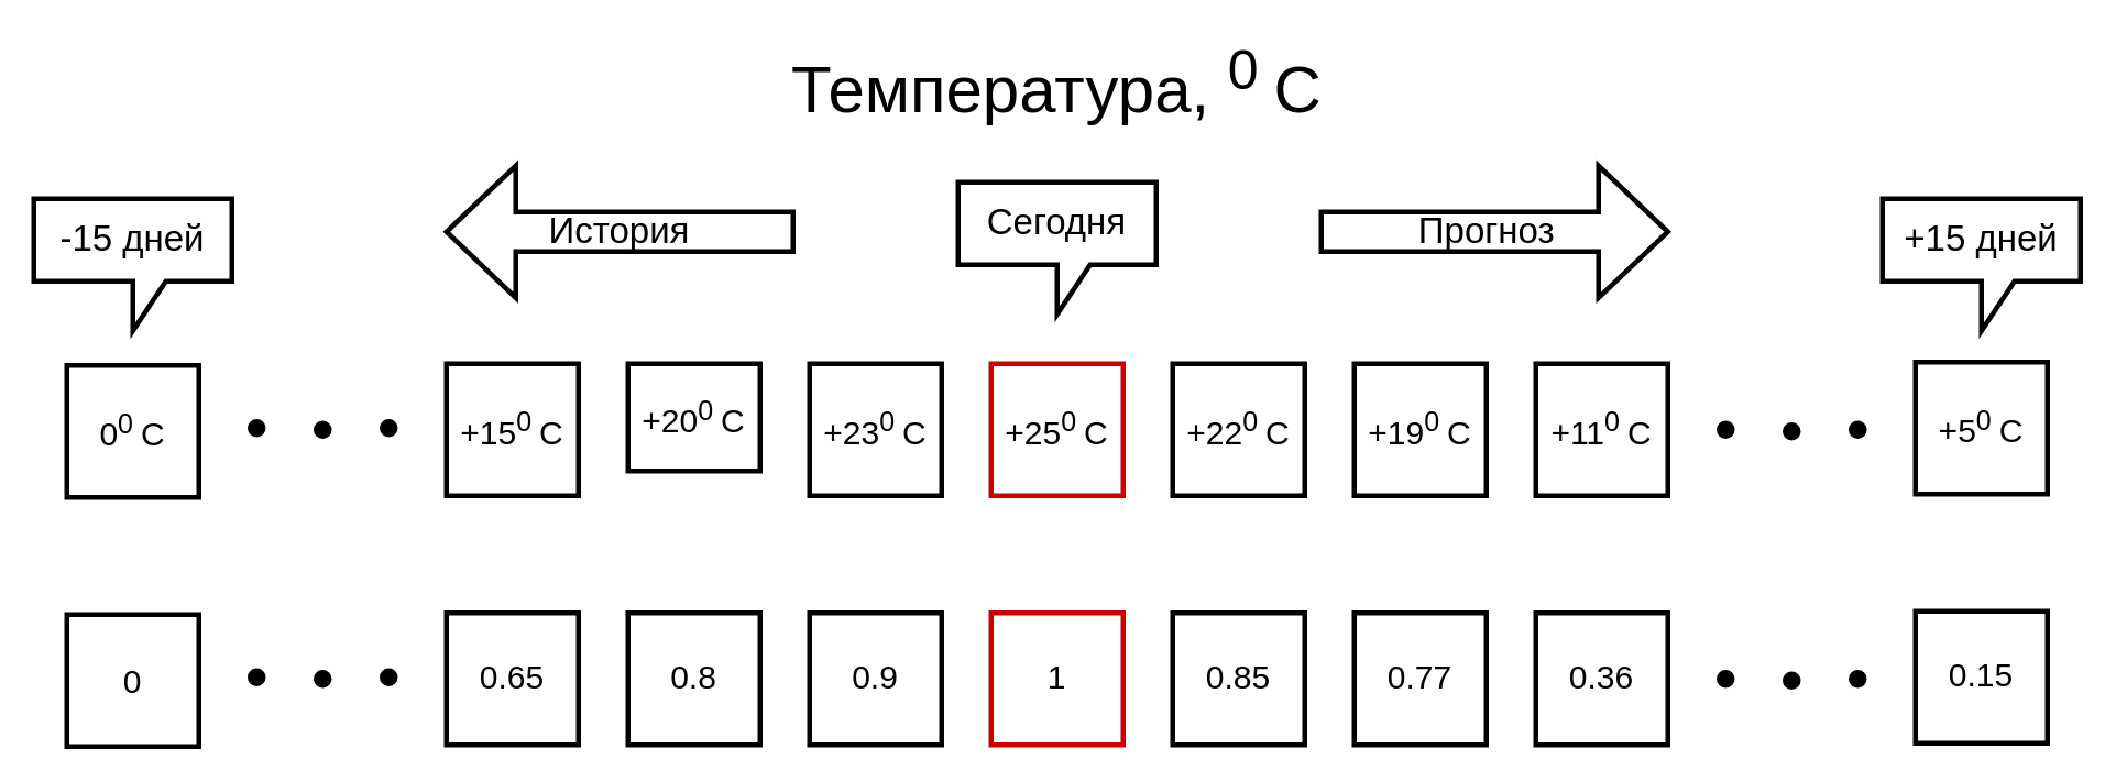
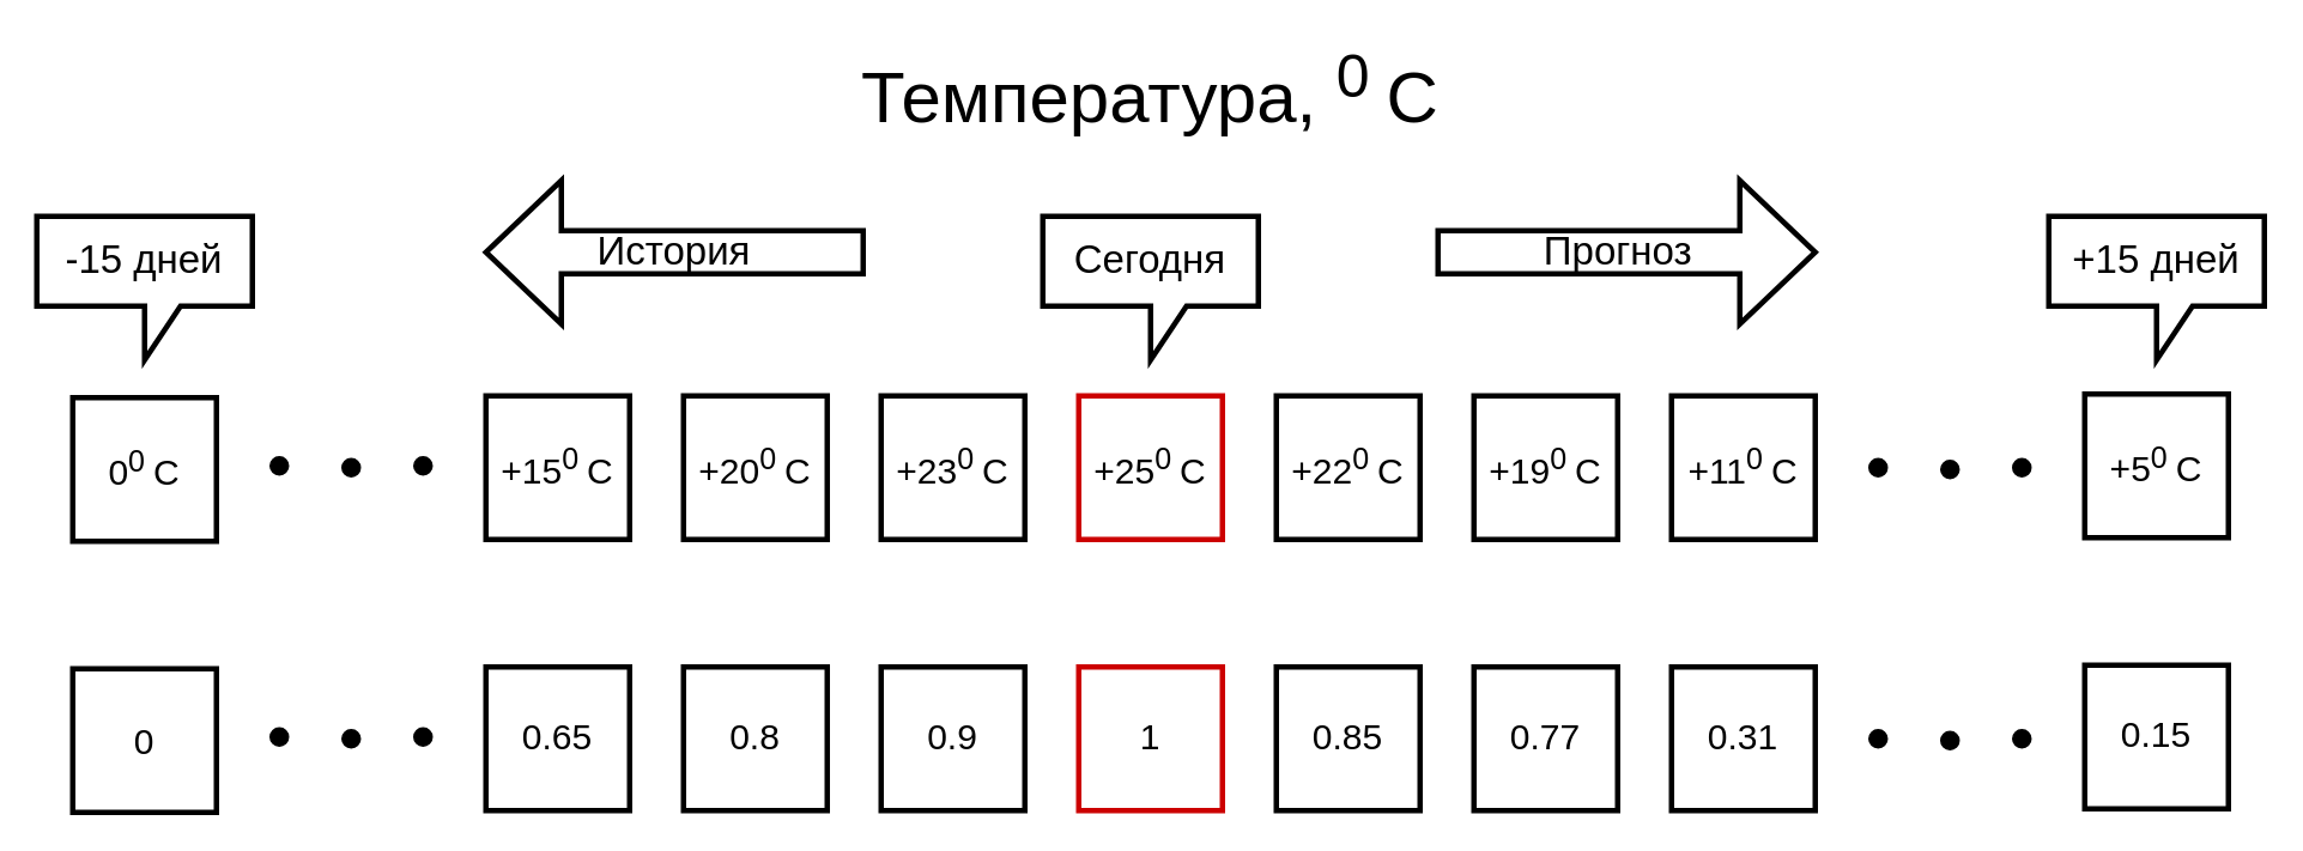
  <mxCell id="0" />
  <mxCell id="1" parent="0" />
  <mxCell id="2" value="&lt;font style=&quot;font-size: 20px&quot;&gt;+25&lt;sup&gt;0&amp;nbsp;&lt;/sup&gt;С&lt;/font&gt;&lt;sup&gt;&lt;br&gt;&lt;/sup&gt;" style="whiteSpace=wrap;html=1;aspect=fixed;strokeWidth=3;strokeColor=#CC0000;" parent="1" vertex="1"><mxGeometry x="600" y="220" width="80" height="80" as="geometry" /></mxCell>
  <mxCell id="3" value="&lt;font style=&quot;font-size: 20px&quot;&gt;+22&lt;sup&gt;0&amp;nbsp;&lt;/sup&gt;С&lt;/font&gt;&lt;sup&gt;&lt;br&gt;&lt;/sup&gt;" style="whiteSpace=wrap;html=1;aspect=fixed;strokeWidth=3;" parent="1" vertex="1"><mxGeometry x="710" y="220" width="80" height="80" as="geometry" /></mxCell>
  <mxCell id="4" value="&lt;font style=&quot;font-size: 20px&quot;&gt;+19&lt;sup&gt;0&amp;nbsp;&lt;/sup&gt;С&lt;/font&gt;&lt;sup&gt;&lt;br&gt;&lt;/sup&gt;" style="whiteSpace=wrap;html=1;aspect=fixed;strokeWidth=3;" parent="1" vertex="1"><mxGeometry x="820" y="220" width="80" height="80" as="geometry" /></mxCell>
  <mxCell id="5" value="&lt;font style=&quot;font-size: 20px&quot;&gt;+11&lt;sup&gt;0&amp;nbsp;&lt;/sup&gt;С&lt;/font&gt;&lt;sup&gt;&lt;br&gt;&lt;/sup&gt;" style="whiteSpace=wrap;html=1;aspect=fixed;strokeWidth=3;" parent="1" vertex="1"><mxGeometry x="930" y="220" width="80" height="80" as="geometry" /></mxCell>
  <mxCell id="6" value="&lt;font style=&quot;font-size: 20px&quot;&gt;+15&lt;sup&gt;0&amp;nbsp;&lt;/sup&gt;С&lt;/font&gt;&lt;sup&gt;&lt;br&gt;&lt;/sup&gt;" style="whiteSpace=wrap;html=1;aspect=fixed;strokeWidth=3;" parent="1" vertex="1"><mxGeometry x="270" y="220" width="80" height="80" as="geometry" /></mxCell>
- <mxCell id="7" value="&lt;font style=&quot;font-size: 20px&quot;&gt;+20&lt;sup&gt;0&amp;nbsp;&lt;/sup&gt;С&lt;/font&gt;&lt;sup&gt;&lt;br&gt;&lt;/sup&gt;" style="whiteSpace=wrap;html=1;aspect=fixed;strokeWidth=3;" parent="1" vertex="1"><mxGeometry x="380" y="220" width="80" height="65" as="geometry" /></mxCell>
+ <mxCell id="7" value="&lt;font style=&quot;font-size: 20px&quot;&gt;+20&lt;sup&gt;0&amp;nbsp;&lt;/sup&gt;С&lt;/font&gt;&lt;sup&gt;&lt;br&gt;&lt;/sup&gt;" style="whiteSpace=wrap;html=1;aspect=fixed;strokeWidth=3;" parent="1" vertex="1"><mxGeometry x="380" y="220" width="80" height="80" as="geometry" /></mxCell>
  <mxCell id="8" value="&lt;font style=&quot;font-size: 20px&quot;&gt;+23&lt;sup&gt;0&amp;nbsp;&lt;/sup&gt;С&lt;/font&gt;&lt;sup&gt;&lt;br&gt;&lt;/sup&gt;" style="whiteSpace=wrap;html=1;aspect=fixed;strokeWidth=3;" parent="1" vertex="1"><mxGeometry x="490" y="220" width="80" height="80" as="geometry" /></mxCell>
- <mxCell id="9" value="&lt;font style=&quot;font-size: 22px&quot;&gt;Сегодня&lt;/font&gt;" style="shape=callout;whiteSpace=wrap;html=1;perimeter=calloutPerimeter;strokeWidth=3;" parent="1" vertex="1"><mxGeometry x="580" y="110" width="120" height="80" as="geometry" /></mxCell>
+ <mxCell id="9" value="&lt;font style=&quot;font-size: 22px&quot;&gt;Сегодня&lt;/font&gt;" style="shape=callout;whiteSpace=wrap;html=1;perimeter=calloutPerimeter;strokeWidth=3;" parent="1" vertex="1"><mxGeometry x="580" y="120" width="120" height="80" as="geometry" /></mxCell>
  <mxCell id="10" value="" style="shape=ellipse;html=1;fillColor=#000000;strokeWidth=1;" parent="1" vertex="1"><mxGeometry x="230" y="254" width="10" height="10" as="geometry" /></mxCell>
  <mxCell id="11" value="" style="shape=ellipse;html=1;fillColor=#000000;strokeWidth=1;" parent="1" vertex="1"><mxGeometry x="190" y="255" width="10" height="10" as="geometry" /></mxCell>
  <mxCell id="12" value="" style="shape=ellipse;html=1;fillColor=#000000;strokeWidth=1;" parent="1" vertex="1"><mxGeometry x="150" y="254" width="10" height="10" as="geometry" /></mxCell>
  <mxCell id="13" value="" style="shape=ellipse;html=1;fillColor=#000000;strokeWidth=1;" parent="1" vertex="1"><mxGeometry x="1120" y="255" width="10" height="10" as="geometry" /></mxCell>
  <mxCell id="14" value="" style="shape=ellipse;html=1;fillColor=#000000;strokeWidth=1;" parent="1" vertex="1"><mxGeometry x="1080" y="256" width="10" height="10" as="geometry" /></mxCell>
  <mxCell id="15" value="" style="shape=ellipse;html=1;fillColor=#000000;strokeWidth=1;" parent="1" vertex="1"><mxGeometry x="1040" y="255" width="10" height="10" as="geometry" /></mxCell>
  <mxCell id="16" value="&lt;font style=&quot;font-size: 20px&quot;&gt;0&lt;sup&gt;0&amp;nbsp;&lt;/sup&gt;С&lt;/font&gt;&lt;sup&gt;&lt;br&gt;&lt;/sup&gt;" style="whiteSpace=wrap;html=1;aspect=fixed;strokeWidth=3;" parent="1" vertex="1"><mxGeometry x="40" y="221" width="80" height="80" as="geometry" /></mxCell>
  <mxCell id="17" value="&lt;font style=&quot;font-size: 20px&quot;&gt;+5&lt;sup&gt;0&amp;nbsp;&lt;/sup&gt;С&lt;/font&gt;&lt;sup&gt;&lt;br&gt;&lt;/sup&gt;" style="whiteSpace=wrap;html=1;aspect=fixed;strokeWidth=3;" parent="1" vertex="1"><mxGeometry x="1160" y="219" width="80" height="80" as="geometry" /></mxCell>
  <mxCell id="18" value="&lt;font style=&quot;font-size: 22px&quot;&gt;-15 дней&lt;/font&gt;" style="shape=callout;whiteSpace=wrap;html=1;perimeter=calloutPerimeter;strokeWidth=3;" parent="1" vertex="1"><mxGeometry x="20" y="120" width="120" height="80" as="geometry" /></mxCell>
  <mxCell id="19" value="&lt;font style=&quot;font-size: 22px&quot;&gt;+15 дней&lt;/font&gt;" style="shape=callout;whiteSpace=wrap;html=1;perimeter=calloutPerimeter;strokeWidth=3;" parent="1" vertex="1"><mxGeometry x="1140" y="120" width="120" height="80" as="geometry" /></mxCell>
  <mxCell id="20" value="&lt;sup&gt;&lt;span style=&quot;font-size: 20px&quot;&gt;1&lt;/span&gt;&lt;br&gt;&lt;/sup&gt;" style="whiteSpace=wrap;html=1;aspect=fixed;strokeWidth=3;strokeColor=#CC0000;" parent="1" vertex="1"><mxGeometry x="600" y="371" width="80" height="80" as="geometry" /></mxCell>
  <mxCell id="21" value="&lt;sup&gt;&lt;span style=&quot;font-size: 20px&quot;&gt;0.85&lt;/span&gt;&lt;br&gt;&lt;/sup&gt;" style="whiteSpace=wrap;html=1;aspect=fixed;strokeWidth=3;" parent="1" vertex="1"><mxGeometry x="710" y="371" width="80" height="80" as="geometry" /></mxCell>
  <mxCell id="22" value="&lt;sup&gt;&lt;span style=&quot;font-size: 20px&quot;&gt;0.77&lt;/span&gt;&lt;br&gt;&lt;/sup&gt;" style="whiteSpace=wrap;html=1;aspect=fixed;strokeWidth=3;" parent="1" vertex="1"><mxGeometry x="820" y="371" width="80" height="80" as="geometry" /></mxCell>
- <mxCell id="23" value="&lt;sup&gt;&lt;span style=&quot;font-size: 20px&quot;&gt;0.36&lt;/span&gt;&lt;br&gt;&lt;/sup&gt;" style="whiteSpace=wrap;html=1;aspect=fixed;strokeWidth=3;" parent="1" vertex="1"><mxGeometry x="930" y="371" width="80" height="80" as="geometry" /></mxCell>
+ <mxCell id="23" value="&lt;sup&gt;&lt;span style=&quot;font-size: 20px&quot;&gt;0.31&lt;/span&gt;&lt;br&gt;&lt;/sup&gt;" style="whiteSpace=wrap;html=1;aspect=fixed;strokeWidth=3;" parent="1" vertex="1"><mxGeometry x="930" y="371" width="80" height="80" as="geometry" /></mxCell>
  <mxCell id="24" value="&lt;sup&gt;&lt;span style=&quot;font-size: 20px&quot;&gt;0.65&lt;/span&gt;&lt;br&gt;&lt;/sup&gt;" style="whiteSpace=wrap;html=1;aspect=fixed;strokeWidth=3;" parent="1" vertex="1"><mxGeometry x="270" y="371" width="80" height="80" as="geometry" /></mxCell>
  <mxCell id="25" value="&lt;sup&gt;&lt;span style=&quot;font-size: 20px&quot;&gt;0.8&lt;/span&gt;&lt;br&gt;&lt;/sup&gt;" style="whiteSpace=wrap;html=1;aspect=fixed;strokeWidth=3;" parent="1" vertex="1"><mxGeometry x="380" y="371" width="80" height="80" as="geometry" /></mxCell>
  <mxCell id="26" value="&lt;sup&gt;&lt;span style=&quot;font-size: 20px&quot;&gt;0.9&lt;/span&gt;&lt;br&gt;&lt;/sup&gt;" style="whiteSpace=wrap;html=1;aspect=fixed;strokeWidth=3;" parent="1" vertex="1"><mxGeometry x="490" y="371" width="80" height="80" as="geometry" /></mxCell>
  <mxCell id="27" value="" style="shape=ellipse;html=1;fillColor=#000000;strokeWidth=1;" parent="1" vertex="1"><mxGeometry x="230" y="405" width="10" height="10" as="geometry" /></mxCell>
  <mxCell id="28" value="" style="shape=ellipse;html=1;fillColor=#000000;strokeWidth=1;" parent="1" vertex="1"><mxGeometry x="190" y="406" width="10" height="10" as="geometry" /></mxCell>
  <mxCell id="29" value="" style="shape=ellipse;html=1;fillColor=#000000;strokeWidth=1;" parent="1" vertex="1"><mxGeometry x="150" y="405" width="10" height="10" as="geometry" /></mxCell>
  <mxCell id="30" value="" style="shape=ellipse;html=1;fillColor=#000000;strokeWidth=1;" parent="1" vertex="1"><mxGeometry x="1120" y="406" width="10" height="10" as="geometry" /></mxCell>
  <mxCell id="31" value="" style="shape=ellipse;html=1;fillColor=#000000;strokeWidth=1;" parent="1" vertex="1"><mxGeometry x="1080" y="407" width="10" height="10" as="geometry" /></mxCell>
  <mxCell id="32" value="" style="shape=ellipse;html=1;fillColor=#000000;strokeWidth=1;" parent="1" vertex="1"><mxGeometry x="1040" y="406" width="10" height="10" as="geometry" /></mxCell>
  <mxCell id="33" value="&lt;font style=&quot;font-size: 20px&quot;&gt;0&lt;/font&gt;&lt;sup&gt;&lt;br&gt;&lt;/sup&gt;" style="whiteSpace=wrap;html=1;aspect=fixed;strokeWidth=3;" parent="1" vertex="1"><mxGeometry x="40" y="372" width="80" height="80" as="geometry" /></mxCell>
  <mxCell id="34" value="&lt;sup&gt;&lt;span style=&quot;font-size: 20px&quot;&gt;0.15&lt;/span&gt;&lt;br&gt;&lt;/sup&gt;" style="whiteSpace=wrap;html=1;aspect=fixed;strokeWidth=3;" parent="1" vertex="1"><mxGeometry x="1160" y="370" width="80" height="80" as="geometry" /></mxCell>
  <mxCell id="35" value="&lt;font style=&quot;font-size: 40px&quot;&gt;Температура,&amp;nbsp;&lt;/font&gt;&lt;font style=&quot;font-size: 40px&quot;&gt;&lt;sup&gt;0&amp;nbsp;&lt;/sup&gt;С&lt;/font&gt;" style="text;html=1;strokeColor=none;fillColor=none;align=center;verticalAlign=middle;whiteSpace=wrap;rounded=0;" parent="1" vertex="1"><mxGeometry x="495" y="20" width="290" height="60" as="geometry" /></mxCell>
  <mxCell id="36" value="" style="shape=singleArrow;direction=west;whiteSpace=wrap;html=1;strokeWidth=3;rotation=-180;horizontal=1;verticalAlign=middle;" vertex="1" parent="1"><mxGeometry x="800" y="100" width="210" height="80" as="geometry" /></mxCell>
  <mxCell id="37" value="&lt;font style=&quot;font-size: 22px&quot;&gt;Прогноз&lt;/font&gt;" style="text;html=1;align=center;verticalAlign=middle;resizable=0;points=[];autosize=1;" vertex="1" parent="1"><mxGeometry x="850" y="130" width="100" height="20" as="geometry" /></mxCell>
  <mxCell id="38" value="&lt;font style=&quot;font-size: 22px&quot;&gt;История&lt;/font&gt;" style="shape=singleArrow;direction=west;whiteSpace=wrap;html=1;strokeWidth=3;" vertex="1" parent="1"><mxGeometry x="270" y="100" width="210" height="80" as="geometry" /></mxCell>
